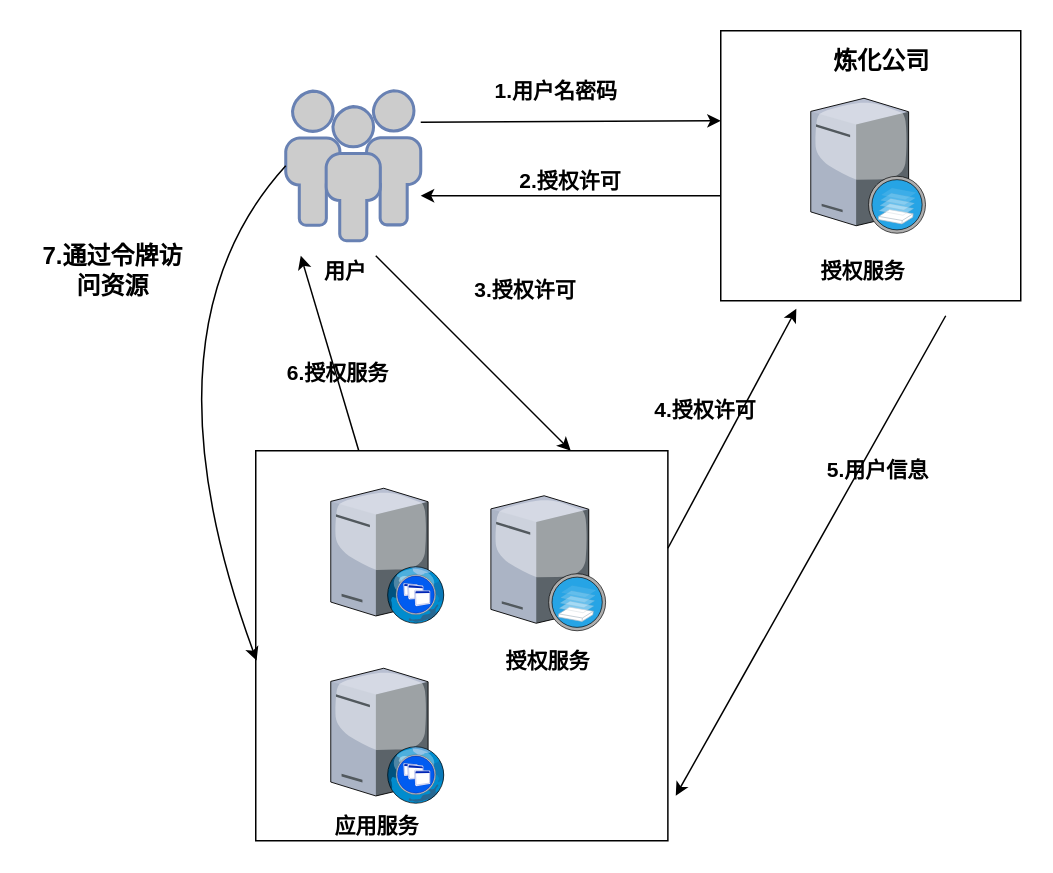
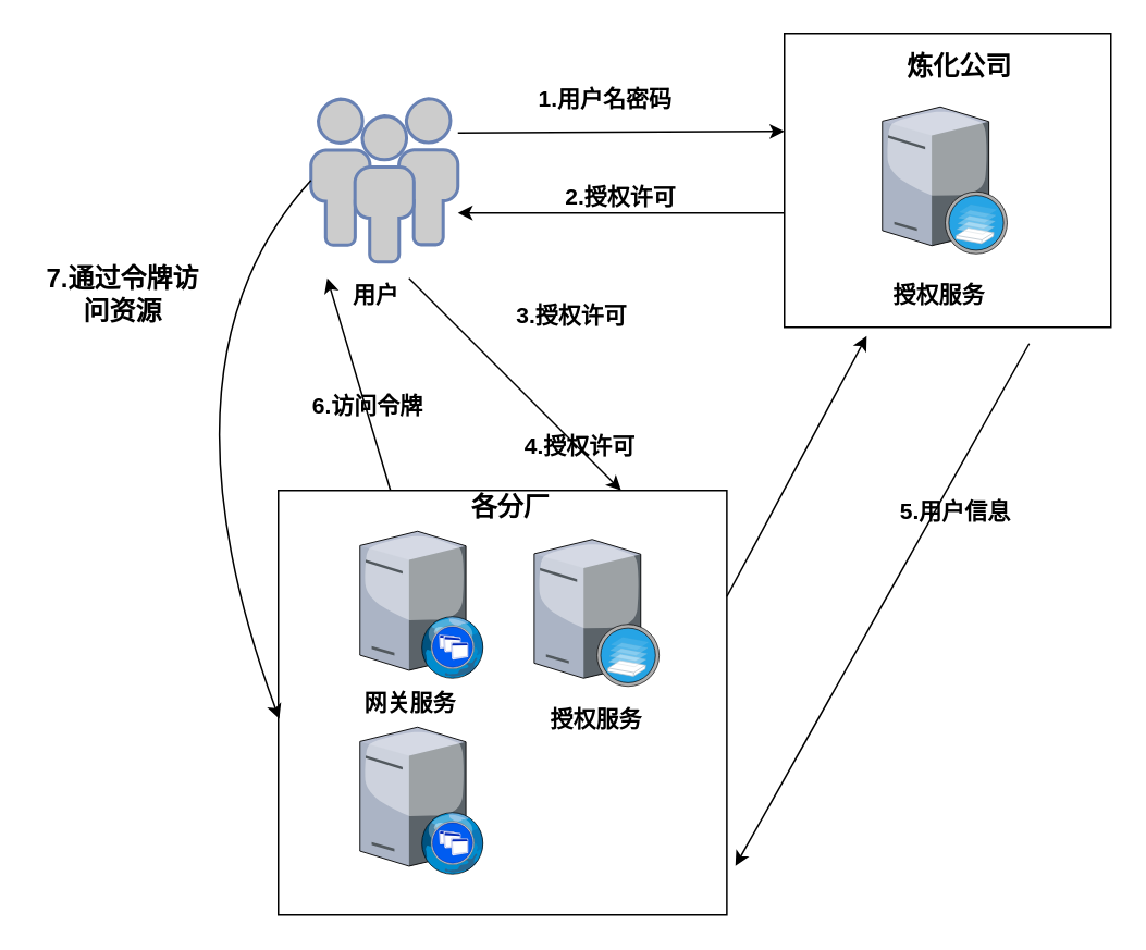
  <mxCell id="0" />
  <mxCell id="1" parent="0" />
  <mxCell id="2" value="" style="rounded=0;whiteSpace=wrap;html=1;fillColor=none;" vertex="1" parent="1"><mxGeometry x="170" y="300" width="274.75" height="260" as="geometry" /></mxCell>
  <mxCell id="3" value="" style="rounded=0;whiteSpace=wrap;html=1;fillColor=none;" vertex="1" parent="1"><mxGeometry x="480" y="20" width="200" height="180" as="geometry" /></mxCell>
  <mxCell id="4" value="" style="fontColor=#0066CC;verticalAlign=top;verticalLabelPosition=bottom;labelPosition=center;align=center;html=1;outlineConnect=0;fillColor=#CCCCCC;strokeColor=#6881B3;gradientColor=none;gradientDirection=north;strokeWidth=2;shape=mxgraph.networks.users;" vertex="1" parent="1"><mxGeometry x="190" y="60" width="90" height="100" as="geometry" /></mxCell>
  <mxCell id="5" value="" style="verticalLabelPosition=bottom;aspect=fixed;html=1;verticalAlign=top;strokeColor=none;align=center;outlineConnect=0;shape=mxgraph.citrix.xenserver;" vertex="1" parent="1"><mxGeometry x="540" y="65" width="76.5" height="90" as="geometry" /></mxCell>
  <mxCell id="6" value="&lt;font style=&quot;font-size: 14px&quot;&gt;&lt;b&gt;用户&lt;/b&gt;&lt;/font&gt;" style="text;html=1;strokeColor=none;fillColor=none;align=center;verticalAlign=middle;whiteSpace=wrap;rounded=0;" vertex="1" parent="1"><mxGeometry x="210" y="170" width="40" height="20" as="geometry" /></mxCell>
  <mxCell id="7" value="&lt;b&gt;&lt;font style=&quot;font-size: 14px&quot;&gt;授权服务&lt;/font&gt;&lt;/b&gt;" style="text;html=1;strokeColor=none;fillColor=none;align=center;verticalAlign=middle;whiteSpace=wrap;rounded=0;" vertex="1" parent="1"><mxGeometry x="540" y="170" width="70" height="20" as="geometry" /></mxCell>
  <mxCell id="8" value="" style="endArrow=classic;html=1;" edge="1" parent="1"><mxGeometry width="50" height="50" relative="1" as="geometry"><mxPoint x="280" y="81" as="sourcePoint" /><mxPoint x="480" y="80" as="targetPoint" /></mxGeometry></mxCell>
  <mxCell id="9" value="&lt;b&gt;&lt;font style=&quot;font-size: 14px&quot;&gt;1.用户名密码&lt;/font&gt;&lt;/b&gt;" style="text;html=1;align=center;verticalAlign=middle;resizable=0;points=[];autosize=1;strokeColor=none;" vertex="1" parent="1"><mxGeometry x="320" y="50" width="100" height="20" as="geometry" /></mxCell>
  <mxCell id="10" value="" style="endArrow=classic;html=1;" edge="1" parent="1"><mxGeometry width="50" height="50" relative="1" as="geometry"><mxPoint x="480" y="130" as="sourcePoint" /><mxPoint x="280" y="130" as="targetPoint" /></mxGeometry></mxCell>
  <mxCell id="11" value="&lt;b&gt;&lt;font style=&quot;font-size: 14px&quot;&gt;2.授权许可&lt;/font&gt;&lt;/b&gt;" style="text;html=1;strokeColor=none;fillColor=none;align=center;verticalAlign=middle;whiteSpace=wrap;rounded=0;" vertex="1" parent="1"><mxGeometry x="340" y="110" width="80" height="20" as="geometry" /></mxCell>
  <mxCell id="12" value="&lt;b&gt;&lt;font style=&quot;font-size: 14px&quot;&gt;授权服务&lt;/font&gt;&lt;/b&gt;" style="text;html=1;strokeColor=none;fillColor=none;align=center;verticalAlign=middle;whiteSpace=wrap;rounded=0;" vertex="1" parent="1"><mxGeometry x="320" y="430" width="90" height="20" as="geometry" /></mxCell>
  <mxCell id="13" value="" style="verticalLabelPosition=bottom;aspect=fixed;html=1;verticalAlign=top;strokeColor=none;align=center;outlineConnect=0;shape=mxgraph.citrix.xenserver;" vertex="1" parent="1"><mxGeometry x="326.75" y="330" width="76.5" height="90" as="geometry" /></mxCell>
  <mxCell id="14" value="" style="endArrow=classic;html=1;exitX=1;exitY=0;exitDx=0;exitDy=0;" edge="1" parent="1" source="6"><mxGeometry width="50" height="50" relative="1" as="geometry"><mxPoint x="240" y="230" as="sourcePoint" /><mxPoint x="380" y="300" as="targetPoint" /></mxGeometry></mxCell>
  <mxCell id="15" value="&lt;b&gt;&lt;font style=&quot;font-size: 14px&quot;&gt;3.授权许可&lt;/font&gt;&lt;/b&gt;" style="text;html=1;strokeColor=none;fillColor=none;align=center;verticalAlign=middle;whiteSpace=wrap;rounded=0;" vertex="1" parent="1"><mxGeometry x="310" y="180" width="80" height="25" as="geometry" /></mxCell>
  <mxCell id="16" value="" style="endArrow=classic;html=1;entryX=0.302;entryY=1.03;entryDx=0;entryDy=0;entryPerimeter=0;exitX=1;exitY=0.25;exitDx=0;exitDy=0;" edge="1" parent="1" source="2"><mxGeometry width="50" height="50" relative="1" as="geometry"><mxPoint x="420" y="350" as="sourcePoint" /><mxPoint x="530.4" y="205.4" as="targetPoint" /></mxGeometry></mxCell>
- <mxCell id="17" value="&lt;b&gt;&lt;font style=&quot;font-size: 14px&quot;&gt;4.授权许可&lt;/font&gt;&lt;/b&gt;" style="text;html=1;strokeColor=none;fillColor=none;align=center;verticalAlign=middle;whiteSpace=wrap;rounded=0;" vertex="1" parent="1"><mxGeometry x="430" y="260" width="80" height="25" as="geometry" /></mxCell>
+ <mxCell id="17" value="&lt;b&gt;&lt;font style=&quot;font-size: 14px&quot;&gt;4.授权许可&lt;/font&gt;&lt;/b&gt;" style="text;html=1;strokeColor=none;fillColor=none;align=center;verticalAlign=middle;whiteSpace=wrap;rounded=0;" vertex="1" parent="1"><mxGeometry x="315" y="260" width="80" height="25" as="geometry" /></mxCell>
  <mxCell id="18" value="" style="endArrow=classic;html=1;" edge="1" parent="1"><mxGeometry width="50" height="50" relative="1" as="geometry"><mxPoint x="630" y="210" as="sourcePoint" /><mxPoint x="450" y="530" as="targetPoint" /></mxGeometry></mxCell>
  <mxCell id="19" value="&lt;b&gt;&lt;font style=&quot;font-size: 14px&quot;&gt;5.用户信息&lt;/font&gt;&lt;/b&gt;" style="text;html=1;strokeColor=none;fillColor=none;align=center;verticalAlign=middle;whiteSpace=wrap;rounded=0;" vertex="1" parent="1"><mxGeometry x="545" y="300" width="80" height="25" as="geometry" /></mxCell>
  <mxCell id="20" value="" style="endArrow=classic;html=1;exitX=0.25;exitY=0;exitDx=0;exitDy=0;" edge="1" parent="1" source="2"><mxGeometry width="50" height="50" relative="1" as="geometry"><mxPoint x="320" y="280" as="sourcePoint" /><mxPoint x="200" y="170" as="targetPoint" /></mxGeometry></mxCell>
- <mxCell id="21" value="&lt;b&gt;&lt;font style=&quot;font-size: 14px&quot;&gt;6.授权服务&lt;/font&gt;&lt;/b&gt;" style="text;html=1;strokeColor=none;fillColor=none;align=center;verticalAlign=middle;whiteSpace=wrap;rounded=0;" vertex="1" parent="1"><mxGeometry x="185" y="235" width="80" height="25" as="geometry" /></mxCell>
+ <mxCell id="21" value="&lt;b&gt;&lt;font style=&quot;font-size: 14px&quot;&gt;6.访问令牌&lt;/font&gt;&lt;/b&gt;" style="text;html=1;strokeColor=none;fillColor=none;align=center;verticalAlign=middle;whiteSpace=wrap;rounded=0;" vertex="1" parent="1"><mxGeometry x="185" y="235" width="80" height="25" as="geometry" /></mxCell>
  <mxCell id="22" value="" style="curved=1;endArrow=classic;html=1;exitX=0;exitY=0.5;exitDx=0;exitDy=0;exitPerimeter=0;entryX=0.002;entryY=0.538;entryDx=0;entryDy=0;entryPerimeter=0;" edge="1" parent="1" source="4" target="2"><mxGeometry width="50" height="50" relative="1" as="geometry"><mxPoint x="40" y="220" as="sourcePoint" /><mxPoint x="210" y="390" as="targetPoint" /><Array as="points"><mxPoint x="90" y="220" /></Array></mxGeometry></mxCell>
  <mxCell id="23" value="&lt;b&gt;&lt;font style=&quot;font-size: 16px&quot;&gt;7.通过令牌访问资源&lt;/font&gt;&lt;/b&gt;" style="text;html=1;strokeColor=none;fillColor=none;align=center;verticalAlign=middle;whiteSpace=wrap;rounded=0;" vertex="1" parent="1"><mxGeometry x="20" y="170" width="110" height="20" as="geometry" /></mxCell>
  <mxCell id="24" value="&lt;b&gt;&lt;font style=&quot;font-size: 16px&quot;&gt;炼化公司&lt;/font&gt;&lt;/b&gt;" style="text;html=1;strokeColor=none;fillColor=none;align=center;verticalAlign=middle;whiteSpace=wrap;rounded=0;" vertex="1" parent="1"><mxGeometry x="540" y="30" width="95" height="20" as="geometry" /></mxCell>
+ <mxCell id="25" value="&lt;b&gt;&lt;font style=&quot;font-size: 16px&quot;&gt;各分厂&lt;/font&gt;&lt;/b&gt;" style="text;html=1;strokeColor=none;fillColor=none;align=center;verticalAlign=middle;whiteSpace=wrap;rounded=0;" vertex="1" parent="1"><mxGeometry x="265" y="300" width="95" height="20" as="geometry" /></mxCell>
  <mxCell id="26" value="" style="verticalLabelPosition=bottom;aspect=fixed;html=1;verticalAlign=top;strokeColor=none;align=center;outlineConnect=0;shape=mxgraph.citrix.xenapp_web;fillColor=none;" vertex="1" parent="1"><mxGeometry x="220" y="445" width="76" height="90" as="geometry" /></mxCell>
- <mxCell id="27" value="&lt;b&gt;&lt;font style=&quot;font-size: 14px&quot;&gt;应用服务&lt;/font&gt;&lt;/b&gt;" style="text;html=1;strokeColor=none;fillColor=none;align=center;verticalAlign=middle;whiteSpace=wrap;rounded=0;" vertex="1" parent="1"><mxGeometry x="206" y="540" width="90" height="20" as="geometry" /></mxCell>
  <mxCell id="28" value="" style="verticalLabelPosition=bottom;aspect=fixed;html=1;verticalAlign=top;strokeColor=none;align=center;outlineConnect=0;shape=mxgraph.citrix.xenapp_web;fillColor=none;" vertex="1" parent="1"><mxGeometry x="220" y="325" width="76" height="90" as="geometry" /></mxCell>
+ <mxCell id="29" value="&lt;b&gt;&lt;font style=&quot;font-size: 14px&quot;&gt;网关服务&lt;/font&gt;&lt;/b&gt;" style="text;html=1;strokeColor=none;fillColor=none;align=center;verticalAlign=middle;whiteSpace=wrap;rounded=0;" vertex="1" parent="1"><mxGeometry x="206" y="420" width="90" height="20" as="geometry" /></mxCell>
